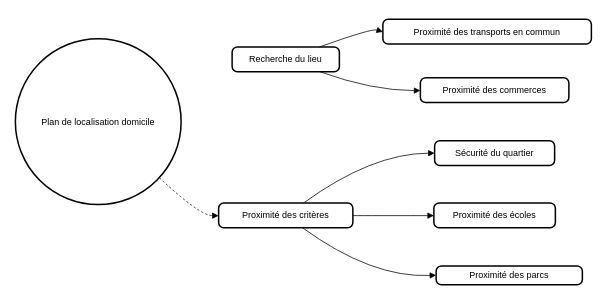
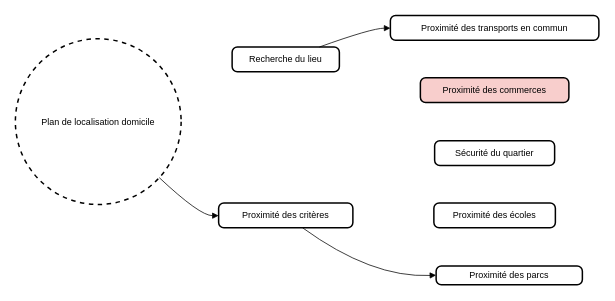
  <mxCell id="0" />
  <mxCell id="1" parent="0" />
- <mxCell id="2" value="Plan de localisation domicile" style="ellipse;aspect=fixed;strokeWidth=2;whiteSpace=wrap;" vertex="1" parent="1"><mxGeometry y="51" width="221" height="221" as="geometry" x="20" /></mxCell>
+ <mxCell id="2" value="Plan de localisation domicile" style="ellipse;aspect=fixed;strokeWidth=2;whiteSpace=wrap;dashed=1;" vertex="1" parent="1"><mxGeometry y="51" width="221" height="221" as="geometry" x="20" /></mxCell>
  <mxCell id="3" value="Recherche du lieu" style="rounded=1;absoluteArcSize=1;arcSize=14;whiteSpace=wrap;strokeWidth=2;" vertex="1" parent="1"><mxGeometry x="309" y="62" width="143" height="33" as="geometry" /></mxCell>
  <mxCell id="4" value="Proximité des critères" style="rounded=1;absoluteArcSize=1;arcSize=14;whiteSpace=wrap;strokeWidth=2;" vertex="1" parent="1"><mxGeometry x="291" y="270" width="179" height="33" as="geometry" /></mxCell>
- <mxCell id="5" value="Proximité des transports en commun" style="rounded=1;absoluteArcSize=1;arcSize=14;whiteSpace=wrap;strokeWidth=2;" vertex="1" parent="1"><mxGeometry x="510" y="25" width="278" height="33" as="geometry" /></mxCell>
- <mxCell id="6" value="Proximité des commerces" style="rounded=1;absoluteArcSize=1;arcSize=14;whiteSpace=wrap;strokeWidth=2;" vertex="1" parent="1"><mxGeometry x="560" y="103" width="198" height="33" as="geometry" /></mxCell>
+ <mxCell id="5" value="Proximité des transports en commun" style="rounded=1;absoluteArcSize=1;arcSize=14;whiteSpace=wrap;strokeWidth=2;" vertex="1" parent="1"><mxGeometry x="520" width="278" height="33" as="geometry" y="20" /></mxCell>
+ <mxCell id="6" value="Proximité des commerces" style="rounded=1;absoluteArcSize=1;arcSize=14;whiteSpace=wrap;strokeWidth=2;fillColor=#f8cecc;" vertex="1" parent="1"><mxGeometry x="560" y="103" width="198" height="33" as="geometry" /></mxCell>
  <mxCell id="7" value="Sécurité du quartier" style="rounded=1;absoluteArcSize=1;arcSize=14;whiteSpace=wrap;strokeWidth=2;" vertex="1" parent="1"><mxGeometry x="579" y="187" width="160" height="33" as="geometry" /></mxCell>
  <mxCell id="8" value="Proximité des écoles" style="rounded=1;absoluteArcSize=1;arcSize=14;whiteSpace=wrap;strokeWidth=2;" vertex="1" parent="1"><mxGeometry x="578" y="270" width="162" height="33" as="geometry" /></mxCell>
  <mxCell id="9" value="Proximité des parcs" style="rounded=1;absoluteArcSize=1;arcSize=14;whiteSpace=wrap;strokeWidth=2;" vertex="1" parent="1"><mxGeometry x="581" y="354" width="195" height="25" as="geometry" /></mxCell>
- <mxCell id="10" value="" style="curved=1;startArrow=none;endArrow=block;exitX=1;exitY=0.96;entryX=0;entryY=0.51;dashed=1;" edge="1" parent="1" source="2" target="4"><mxGeometry relative="1" as="geometry"><Array as="points"><mxPoint x="266" y="287" /></Array></mxGeometry></mxCell>
+ <mxCell id="10" value="" style="curved=1;startArrow=none;endArrow=block;exitX=1;exitY=0.96;entryX=0;entryY=0.51;" edge="1" parent="1" source="2" target="4"><mxGeometry relative="1" as="geometry"><Array as="points"><mxPoint x="266" y="287" /></Array></mxGeometry></mxCell>
  <mxCell id="11" value="" style="curved=1;startArrow=none;endArrow=block;exitX=0.82;exitY=-0.01;entryX=0;entryY=0.51;" edge="1" parent="1" source="3" target="5"><mxGeometry relative="1" as="geometry"><Array as="points"><mxPoint x="495" y="37" /></Array></mxGeometry></mxCell>
- <mxCell id="12" value="" style="curved=1;startArrow=none;endArrow=block;exitX=0.82;exitY=1;entryX=0;entryY=0.52;" edge="1" parent="1" source="3" target="6"><mxGeometry relative="1" as="geometry"><Array as="points"><mxPoint x="495" y="120" /></Array></mxGeometry></mxCell>
- <mxCell id="13" value="" style="curved=1;startArrow=none;endArrow=block;exitX=0.63;exitY=0.01;entryX=0;entryY=0.5;" edge="1" parent="1" source="4" target="7"><mxGeometry relative="1" as="geometry"><Array as="points"><mxPoint x="495" y="204" /></Array></mxGeometry></mxCell>
- <mxCell id="14" value="" style="curved=1;startArrow=none;endArrow=block;exitX=1;exitY=0.51;entryX=0;entryY=0.51;" edge="1" parent="1" source="4" target="8"><mxGeometry relative="1" as="geometry"><Array as="points" /></mxGeometry></mxCell>
  <mxCell id="15" value="" style="curved=1;startArrow=none;endArrow=block;exitX=0.63;exitY=1.02;entryX=0;entryY=0.49;" edge="1" parent="1" source="4" target="9"><mxGeometry relative="1" as="geometry"><Array as="points"><mxPoint x="495" y="370" /></Array></mxGeometry></mxCell>
